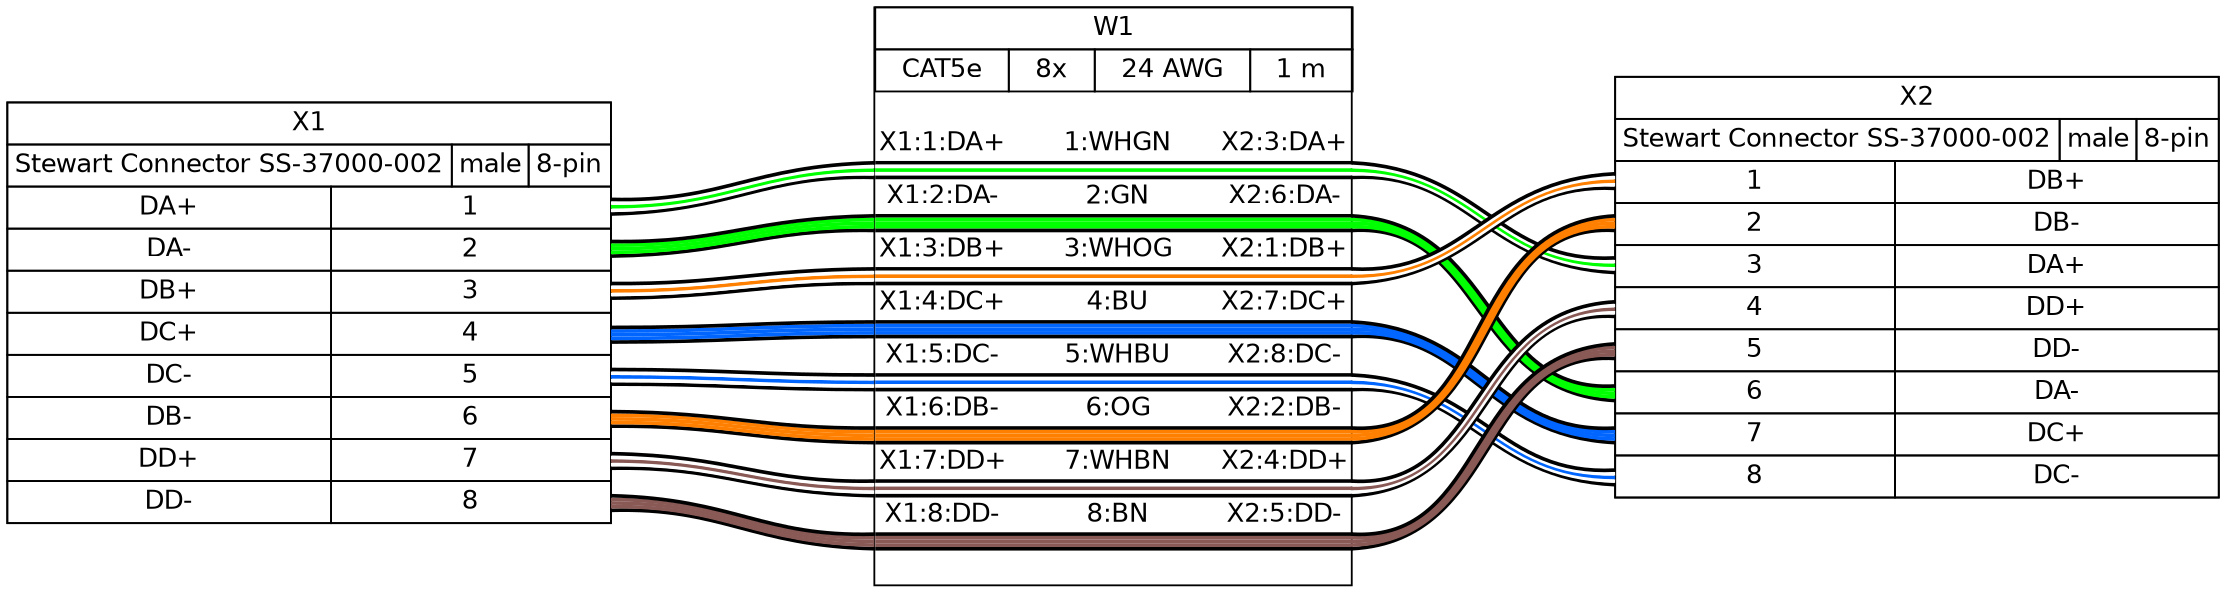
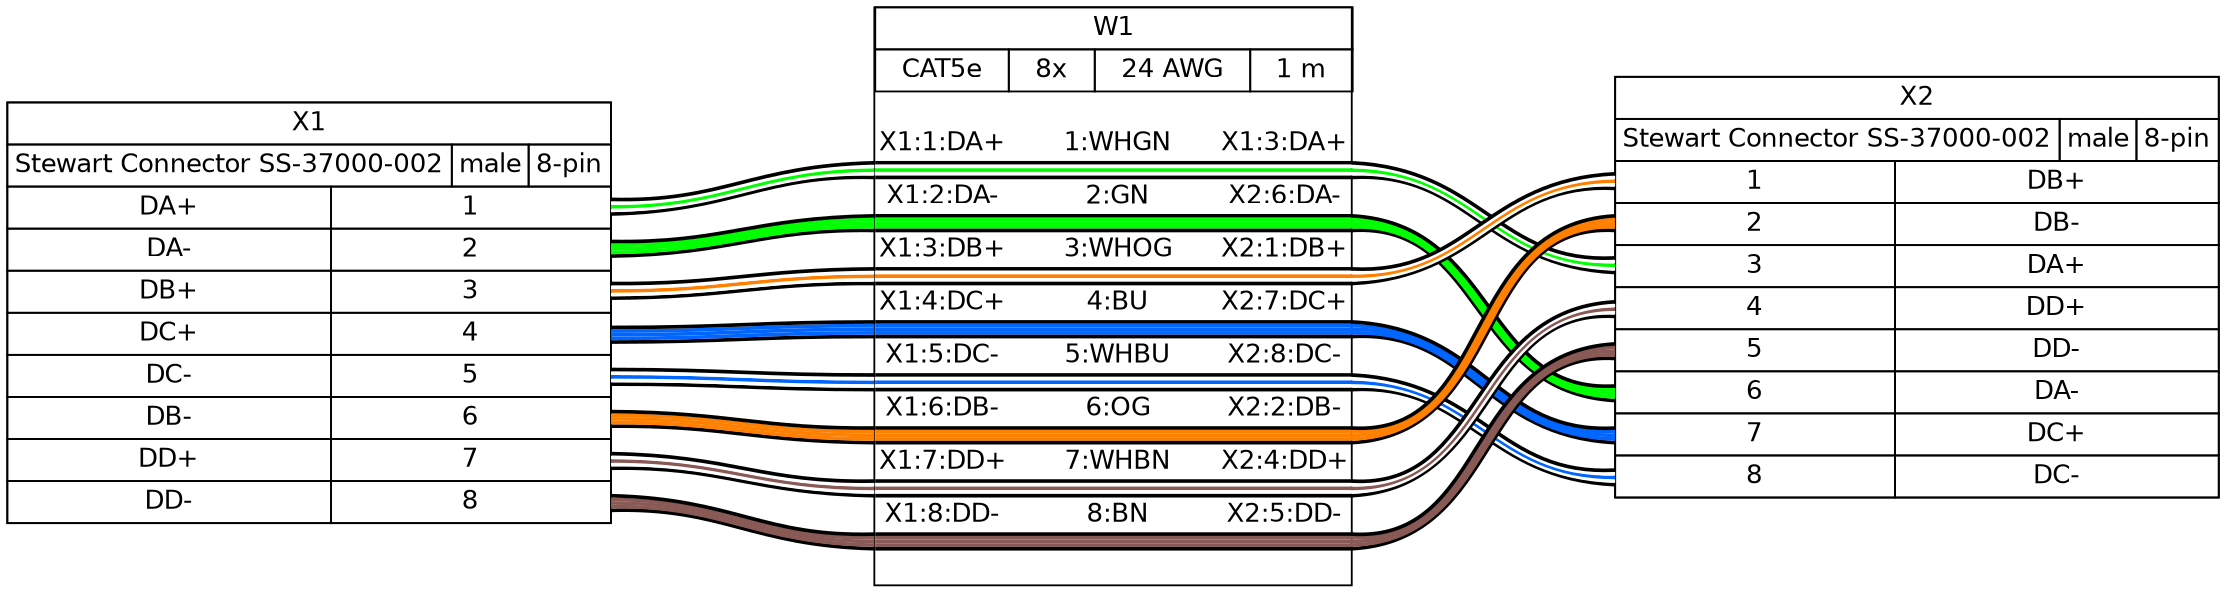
  graph {
    bgcolor="#FFFFFF"
    fontname="DejaVu Sans"
    nodesep=0.33
    rankdir=LR
    ranksep=2
    node [fillcolor="#FFFFFF" fontname="DejaVu Sans" margin=0 shape=box style=filled]
    edge [color="#000000:#ffffff:#00ff00:#ffffff:#000000" fontname="DejaVu Sans" style=bold]
    n1 [height=0 label=< <table border="0" cellspacing="0" cellpadding="0">  <tr><td>   <table border="0" cellspacing="0" cellpadding="3" cellborder="1"><tr>    <td balign="left">X1</td>   </tr></table>  </td></tr>  <tr><td>   <table border="0" cellspacing="0" cellpadding="3" cellborder="1"><tr>    <td balign="left">Stewart Connector SS-37000-002</td>    <td balign="left">male</td>    <td balign="left">8-pin</td>   </tr></table>  </td></tr>  <tr><td>   <table border="0" cellspacing="0" cellpadding="3" cellborder="1">    <tr>     <td>DA+</td>     <td port="p1r">1</td>    </tr>    <tr>     <td>DA-</td>     <td port="p2r">2</td>    </tr>    <tr>     <td>DB+</td>     <td port="p3r">3</td>    </tr>    <tr>     <td>DC+</td>     <td port="p4r">4</td>    </tr>    <tr>     <td>DC-</td>     <td port="p5r">5</td>    </tr>    <tr>     <td>DB-</td>     <td port="p6r">6</td>    </tr>    <tr>     <td>DD+</td>     <td port="p7r">7</td>    </tr>    <tr>     <td>DD-</td>     <td port="p8r">8</td>    </tr>   </table>  </td></tr> </table> > width=0]
-   n2 [height=0 label=< <table border="0" cellspacing="0" cellpadding="0">  <tr><td>   <table border="0" cellspacing="0" cellpadding="3" cellborder="1"><tr>    <td balign="left">W1</td>   </tr></table>  </td></tr>  <tr><td>   <table border="0" cellspacing="0" cellpadding="3" cellborder="1"><tr>    <td balign="left">CAT5e</td>    <td balign="left">8x</td>    <td balign="left">24 AWG</td>    <td balign="left">1 m</td>   </tr></table>  </td></tr>  <tr><td>   <table border="0" cellspacing="0" cellborder="0">    <tr><td>&nbsp;</td></tr>    <tr>     <td>X1:1:DA+</td>     <td>      1:WHGN     </td>     <td>X2:3:DA+</td>    </tr>    <tr>     <td colspan="3" border="0" cellspacing="0" cellpadding="0" port="w1" height="10">      <table cellspacing="0" cellborder="0" border="0">       <tr><td colspan="3" cellpadding="0" height="2" bgcolor="#000000" border="0"></td></tr>       <tr><td colspan="3" cellpadding="0" height="2" bgcolor="#ffffff" border="0"></td></tr>       <tr><td colspan="3" cellpadding="0" height="2" bgcolor="#00ff00" border="0"></td></tr>       <tr><td colspan="3" cellpadding="0" height="2" bgcolor="#ffffff" border="0"></td></tr>       <tr><td colspan="3" cellpadding="0" height="2" bgcolor="#000000" border="0"></td></tr>      </table>     </td>    </tr>    <tr>     <td>X1:2:DA-</td>     <td>      2:GN     </td>     <td>X2:6:DA-</td>    </tr>    <tr>     <td colspan="3" border="0" cellspacing="0" cellpadding="0" port="w2" height="10">      <table cellspacing="0" cellborder="0" border="0">       <tr><td colspan="3" cellpadding="0" height="2" bgcolor="#000000" border="0"></td></tr>       <tr><td colspan="3" cellpadding="0" height="2" bgcolor="#00ff00" border="0"></td></tr>       <tr><td colspan="3" cellpadding="0" height="2" bgcolor="#00ff00" border="0"></td></tr>       <tr><td colspan="3" cellpadding="0" height="2" bgcolor="#00ff00" border="0"></td></tr>       <tr><td colspan="3" cellpadding="0" height="2" bgcolor="#000000" border="0"></td></tr>      </table>     </td>    </tr>    <tr>     <td>X1:3:DB+</td>     <td>      3:WHOG     </td>     <td>X2:1:DB+</td>    </tr>    <tr>     <td colspan="3" border="0" cellspacing="0" cellpadding="0" port="w3" height="10">      <table cellspacing="0" cellborder="0" border="0">       <tr><td colspan="3" cellpadding="0" height="2" bgcolor="#000000" border="0"></td></tr>       <tr><td colspan="3" cellpadding="0" height="2" bgcolor="#ffffff" border="0"></td></tr>       <tr><td colspan="3" cellpadding="0" height="2" bgcolor="#ff8000" border="0"></td></tr>       <tr><td colspan="3" cellpadding="0" height="2" bgcolor="#ffffff" border="0"></td></tr>       <tr><td colspan="3" cellpadding="0" height="2" bgcolor="#000000" border="0"></td></tr>      </table>     </td>    </tr>    <tr>     <td>X1:4:DC+</td>     <td>      4:BU     </td>     <td>X2:7:DC+</td>    </tr>    <tr>     <td colspan="3" border="0" cellspacing="0" cellpadding="0" port="w4" height="10">      <table cellspacing="0" cellborder="0" border="0">       <tr><td colspan="3" cellpadding="0" height="2" bgcolor="#000000" border="0"></td></tr>       <tr><td colspan="3" cellpadding="0" height="2" bgcolor="#0066ff" border="0"></td></tr>       <tr><td colspan="3" cellpadding="0" height="2" bgcolor="#0066ff" border="0"></td></tr>       <tr><td colspan="3" cellpadding="0" height="2" bgcolor="#0066ff" border="0"></td></tr>       <tr><td colspan="3" cellpadding="0" height="2" bgcolor="#000000" border="0"></td></tr>      </table>     </td>    </tr>    <tr>     <td>X1:5:DC-</td>     <td>      5:WHBU     </td>     <td>X2:8:DC-</td>    </tr>    <tr>     <td colspan="3" border="0" cellspacing="0" cellpadding="0" port="w5" height="10">      <table cellspacing="0" cellborder="0" border="0">       <tr><td colspan="3" cellpadding="0" height="2" bgcolor="#000000" border="0"></td></tr>       <tr><td colspan="3" cellpadding="0" height="2" bgcolor="#ffffff" border="0"></td></tr>       <tr><td colspan="3" cellpadding="0" height="2" bgcolor="#0066ff" border="0"></td></tr>       <tr><td colspan="3" cellpadding="0" height="2" bgcolor="#ffffff" border="0"></td></tr>       <tr><td colspan="3" cellpadding="0" height="2" bgcolor="#000000" border="0"></td></tr>      </table>     </td>    </tr>    <tr>     <td>X1:6:DB-</td>     <td>      6:OG     </td>     <td>X2:2:DB-</td>    </tr>    <tr>     <td colspan="3" border="0" cellspacing="0" cellpadding="0" port="w6" height="10">      <table cellspacing="0" cellborder="0" border="0">       <tr><td colspan="3" cellpadding="0" height="2" bgcolor="#000000" border="0"></td></tr>       <tr><td colspan="3" cellpadding="0" height="2" bgcolor="#ff8000" border="0"></td></tr>       <tr><td colspan="3" cellpadding="0" height="2" bgcolor="#ff8000" border="0"></td></tr>       <tr><td colspan="3" cellpadding="0" height="2" bgcolor="#ff8000" border="0"></td></tr>       <tr><td colspan="3" cellpadding="0" height="2" bgcolor="#000000" border="0"></td></tr>      </table>     </td>    </tr>    <tr>     <td>X1:7:DD+</td>     <td>      7:WHBN     </td>     <td>X2:4:DD+</td>    </tr>    <tr>     <td colspan="3" border="0" cellspacing="0" cellpadding="0" port="w7" height="10">      <table cellspacing="0" cellborder="0" border="0">       <tr><td colspan="3" cellpadding="0" height="2" bgcolor="#000000" border="0"></td></tr>       <tr><td colspan="3" cellpadding="0" height="2" bgcolor="#ffffff" border="0"></td></tr>       <tr><td colspan="3" cellpadding="0" height="2" bgcolor="#895956" border="0"></td></tr>       <tr><td colspan="3" cellpadding="0" height="2" bgcolor="#ffffff" border="0"></td></tr>       <tr><td colspan="3" cellpadding="0" height="2" bgcolor="#000000" border="0"></td></tr>      </table>     </td>    </tr>    <tr>     <td>X1:8:DD-</td>     <td>      8:BN     </td>     <td>X2:5:DD-</td>    </tr>    <tr>     <td colspan="3" border="0" cellspacing="0" cellpadding="0" port="w8" height="10">      <table cellspacing="0" cellborder="0" border="0">       <tr><td colspan="3" cellpadding="0" height="2" bgcolor="#000000" border="0"></td></tr>       <tr><td colspan="3" cellpadding="0" height="2" bgcolor="#895956" border="0"></td></tr>       <tr><td colspan="3" cellpadding="0" height="2" bgcolor="#895956" border="0"></td></tr>       <tr><td colspan="3" cellpadding="0" height="2" bgcolor="#895956" border="0"></td></tr>       <tr><td colspan="3" cellpadding="0" height="2" bgcolor="#000000" border="0"></td></tr>      </table>     </td>    </tr>    <tr><td>&nbsp;</td></tr>   </table>  </td></tr> </table> > width=0]
+   n2 [height=0 label=< <table border="0" cellspacing="0" cellpadding="0">  <tr><td>   <table border="0" cellspacing="0" cellpadding="3" cellborder="1"><tr>    <td balign="left">W1</td>   </tr></table>  </td></tr>  <tr><td>   <table border="0" cellspacing="0" cellpadding="3" cellborder="1"><tr>    <td balign="left">CAT5e</td>    <td balign="left">8x</td>    <td balign="left">24 AWG</td>    <td balign="left">1 m</td>   </tr></table>  </td></tr>  <tr><td>   <table border="0" cellspacing="0" cellborder="0">    <tr><td>&nbsp;</td></tr>    <tr>     <td>X1:1:DA+</td>     <td>      1:WHGN     </td>     <td>X1:3:DA+</td>    </tr>    <tr>     <td colspan="3" border="0" cellspacing="0" cellpadding="0" port="w1" height="10">      <table cellspacing="0" cellborder="0" border="0">       <tr><td colspan="3" cellpadding="0" height="2" bgcolor="#000000" border="0"></td></tr>       <tr><td colspan="3" cellpadding="0" height="2" bgcolor="#ffffff" border="0"></td></tr>       <tr><td colspan="3" cellpadding="0" height="2" bgcolor="#00ff00" border="0"></td></tr>       <tr><td colspan="3" cellpadding="0" height="2" bgcolor="#ffffff" border="0"></td></tr>       <tr><td colspan="3" cellpadding="0" height="2" bgcolor="#000000" border="0"></td></tr>      </table>     </td>    </tr>    <tr>     <td>X1:2:DA-</td>     <td>      2:GN     </td>     <td>X2:6:DA-</td>    </tr>    <tr>     <td colspan="3" border="0" cellspacing="0" cellpadding="0" port="w2" height="10">      <table cellspacing="0" cellborder="0" border="0">       <tr><td colspan="3" cellpadding="0" height="2" bgcolor="#000000" border="0"></td></tr>       <tr><td colspan="3" cellpadding="0" height="2" bgcolor="#00ff00" border="0"></td></tr>       <tr><td colspan="3" cellpadding="0" height="2" bgcolor="#00ff00" border="0"></td></tr>       <tr><td colspan="3" cellpadding="0" height="2" bgcolor="#00ff00" border="0"></td></tr>       <tr><td colspan="3" cellpadding="0" height="2" bgcolor="#000000" border="0"></td></tr>      </table>     </td>    </tr>    <tr>     <td>X1:3:DB+</td>     <td>      3:WHOG     </td>     <td>X2:1:DB+</td>    </tr>    <tr>     <td colspan="3" border="0" cellspacing="0" cellpadding="0" port="w3" height="10">      <table cellspacing="0" cellborder="0" border="0">       <tr><td colspan="3" cellpadding="0" height="2" bgcolor="#000000" border="0"></td></tr>       <tr><td colspan="3" cellpadding="0" height="2" bgcolor="#ffffff" border="0"></td></tr>       <tr><td colspan="3" cellpadding="0" height="2" bgcolor="#ff8000" border="0"></td></tr>       <tr><td colspan="3" cellpadding="0" height="2" bgcolor="#ffffff" border="0"></td></tr>       <tr><td colspan="3" cellpadding="0" height="2" bgcolor="#000000" border="0"></td></tr>      </table>     </td>    </tr>    <tr>     <td>X1:4:DC+</td>     <td>      4:BU     </td>     <td>X2:7:DC+</td>    </tr>    <tr>     <td colspan="3" border="0" cellspacing="0" cellpadding="0" port="w4" height="10">      <table cellspacing="0" cellborder="0" border="0">       <tr><td colspan="3" cellpadding="0" height="2" bgcolor="#000000" border="0"></td></tr>       <tr><td colspan="3" cellpadding="0" height="2" bgcolor="#0066ff" border="0"></td></tr>       <tr><td colspan="3" cellpadding="0" height="2" bgcolor="#0066ff" border="0"></td></tr>       <tr><td colspan="3" cellpadding="0" height="2" bgcolor="#0066ff" border="0"></td></tr>       <tr><td colspan="3" cellpadding="0" height="2" bgcolor="#000000" border="0"></td></tr>      </table>     </td>    </tr>    <tr>     <td>X1:5:DC-</td>     <td>      5:WHBU     </td>     <td>X2:8:DC-</td>    </tr>    <tr>     <td colspan="3" border="0" cellspacing="0" cellpadding="0" port="w5" height="10">      <table cellspacing="0" cellborder="0" border="0">       <tr><td colspan="3" cellpadding="0" height="2" bgcolor="#000000" border="0"></td></tr>       <tr><td colspan="3" cellpadding="0" height="2" bgcolor="#ffffff" border="0"></td></tr>       <tr><td colspan="3" cellpadding="0" height="2" bgcolor="#0066ff" border="0"></td></tr>       <tr><td colspan="3" cellpadding="0" height="2" bgcolor="#ffffff" border="0"></td></tr>       <tr><td colspan="3" cellpadding="0" height="2" bgcolor="#000000" border="0"></td></tr>      </table>     </td>    </tr>    <tr>     <td>X1:6:DB-</td>     <td>      6:OG     </td>     <td>X2:2:DB-</td>    </tr>    <tr>     <td colspan="3" border="0" cellspacing="0" cellpadding="0" port="w6" height="10">      <table cellspacing="0" cellborder="0" border="0">       <tr><td colspan="3" cellpadding="0" height="2" bgcolor="#000000" border="0"></td></tr>       <tr><td colspan="3" cellpadding="0" height="2" bgcolor="#ff8000" border="0"></td></tr>       <tr><td colspan="3" cellpadding="0" height="2" bgcolor="#ff8000" border="0"></td></tr>       <tr><td colspan="3" cellpadding="0" height="2" bgcolor="#ff8000" border="0"></td></tr>       <tr><td colspan="3" cellpadding="0" height="2" bgcolor="#000000" border="0"></td></tr>      </table>     </td>    </tr>    <tr>     <td>X1:7:DD+</td>     <td>      7:WHBN     </td>     <td>X2:4:DD+</td>    </tr>    <tr>     <td colspan="3" border="0" cellspacing="0" cellpadding="0" port="w7" height="10">      <table cellspacing="0" cellborder="0" border="0">       <tr><td colspan="3" cellpadding="0" height="2" bgcolor="#000000" border="0"></td></tr>       <tr><td colspan="3" cellpadding="0" height="2" bgcolor="#ffffff" border="0"></td></tr>       <tr><td colspan="3" cellpadding="0" height="2" bgcolor="#895956" border="0"></td></tr>       <tr><td colspan="3" cellpadding="0" height="2" bgcolor="#ffffff" border="0"></td></tr>       <tr><td colspan="3" cellpadding="0" height="2" bgcolor="#000000" border="0"></td></tr>      </table>     </td>    </tr>    <tr>     <td>X1:8:DD-</td>     <td>      8:BN     </td>     <td>X2:5:DD-</td>    </tr>    <tr>     <td colspan="3" border="0" cellspacing="0" cellpadding="0" port="w8" height="10">      <table cellspacing="0" cellborder="0" border="0">       <tr><td colspan="3" cellpadding="0" height="2" bgcolor="#000000" border="0"></td></tr>       <tr><td colspan="3" cellpadding="0" height="2" bgcolor="#895956" border="0"></td></tr>       <tr><td colspan="3" cellpadding="0" height="2" bgcolor="#895956" border="0"></td></tr>       <tr><td colspan="3" cellpadding="0" height="2" bgcolor="#895956" border="0"></td></tr>       <tr><td colspan="3" cellpadding="0" height="2" bgcolor="#000000" border="0"></td></tr>      </table>     </td>    </tr>    <tr><td>&nbsp;</td></tr>   </table>  </td></tr> </table> > width=0]
    n3 [height=0 label=< <table border="0" cellspacing="0" cellpadding="0">  <tr><td>   <table border="0" cellspacing="0" cellpadding="3" cellborder="1"><tr>    <td balign="left">X2</td>   </tr></table>  </td></tr>  <tr><td>   <table border="0" cellspacing="0" cellpadding="3" cellborder="1"><tr>    <td balign="left">Stewart Connector SS-37000-002</td>    <td balign="left">male</td>    <td balign="left">8-pin</td>   </tr></table>  </td></tr>  <tr><td>   <table border="0" cellspacing="0" cellpadding="3" cellborder="1">    <tr>     <td port="p1l">1</td>     <td>DB+</td>    </tr>    <tr>     <td port="p2l">2</td>     <td>DB-</td>    </tr>    <tr>     <td port="p3l">3</td>     <td>DA+</td>    </tr>    <tr>     <td port="p4l">4</td>     <td>DD+</td>    </tr>    <tr>     <td port="p5l">5</td>     <td>DD-</td>    </tr>    <tr>     <td port="p6l">6</td>     <td>DA-</td>    </tr>    <tr>     <td port="p7l">7</td>     <td>DC+</td>    </tr>    <tr>     <td port="p8l">8</td>     <td>DC-</td>    </tr>   </table>  </td></tr> </table> > width=0]
    n1 -- n2 [headport="w1:w" tailport="p1r:e"]
    n1 -- n2 [color="#000000:#00ff00:#00ff00:#00ff00:#000000" headport="w2:w" tailport="p2r:e"]
    n1 -- n2 [color="#000000:#ffffff:#ff8000:#ffffff:#000000" headport="w3:w" tailport="p3r:e"]
    n1 -- n2 [color="#000000:#0066ff:#0066ff:#0066ff:#000000" headport="w4:w" tailport="p4r:e"]
    n1 -- n2 [color="#000000:#ffffff:#0066ff:#ffffff:#000000" headport="w5:w" tailport="p5r:e"]
    n1 -- n2 [color="#000000:#ff8000:#ff8000:#ff8000:#000000" headport="w6:w" tailport="p6r:e"]
    n1 -- n2 [color="#000000:#ffffff:#895956:#ffffff:#000000" headport="w7:w" tailport="p7r:e"]
    n1 -- n2 [color="#000000:#895956:#895956:#895956:#000000" headport="w8:w" tailport="p8r:e"]
    n2 -- n3 [headport="p3l:w" tailport="w1:e"]
    n2 -- n3 [color="#000000:#00ff00:#00ff00:#00ff00:#000000" headport="p6l:w" tailport="w2:e"]
    n2 -- n3 [color="#000000:#ffffff:#ff8000:#ffffff:#000000" headport="p1l:w" tailport="w3:e"]
    n2 -- n3 [color="#000000:#0066ff:#0066ff:#0066ff:#000000" headport="p7l:w" tailport="w4:e"]
    n2 -- n3 [color="#000000:#ffffff:#0066ff:#ffffff:#000000" headport="p8l:w" tailport="w5:e"]
    n2 -- n3 [color="#000000:#ff8000:#ff8000:#ff8000:#000000" headport="p2l:w" tailport="w6:e"]
    n2 -- n3 [color="#000000:#ffffff:#895956:#ffffff:#000000" headport="p4l:w" tailport="w7:e"]
    n2 -- n3 [color="#000000:#895956:#895956:#895956:#000000" headport="p5l:w" tailport="w8:e"]
  }
